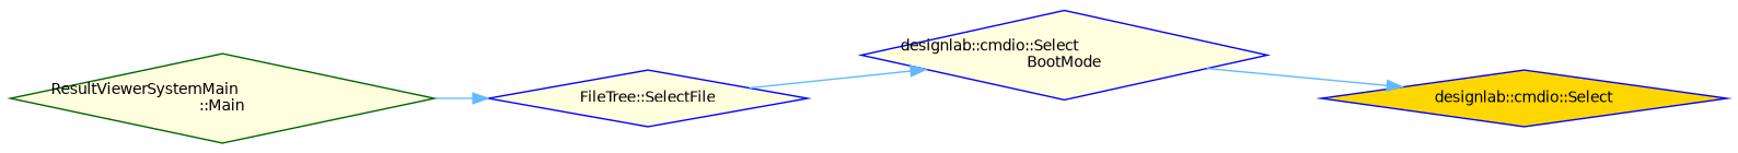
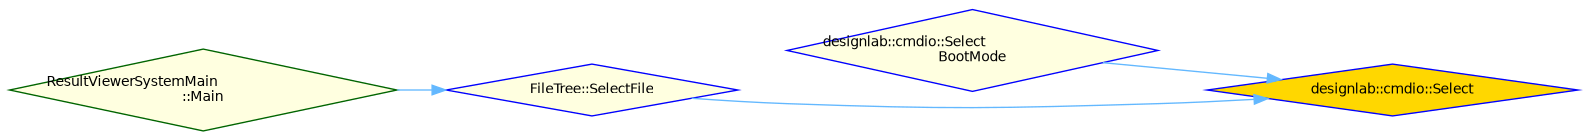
  digraph {
    rankdir=RL
    node [color=blue fillcolor=lightyellow fontname=Helvetica fontsize=10 shape=diamond style=filled]
    edge [color=steelblue1 dir=back fontname=Helvetica fontsize=10 labelfontname=Helvetica labelfontsize=10 style=solid]
    n1 [fillcolor=gold fontcolor=black height=0.2 label="designlab::cmdio::Select" width=0.4]
    n2 [height=0.2 label="designlab::cmdio::Select\lBootMode" width=0.4]
    n3 [height=0.2 label="FileTree::SelectFile" width=0.4]
    n4 [color=darkgreen height=0.2 label="ResultViewerSystemMain\l::Main" width=0.4]
    n1 -> n2
-   n2 -> n3
+   n1 -> n3
    n3 -> n4
  }
